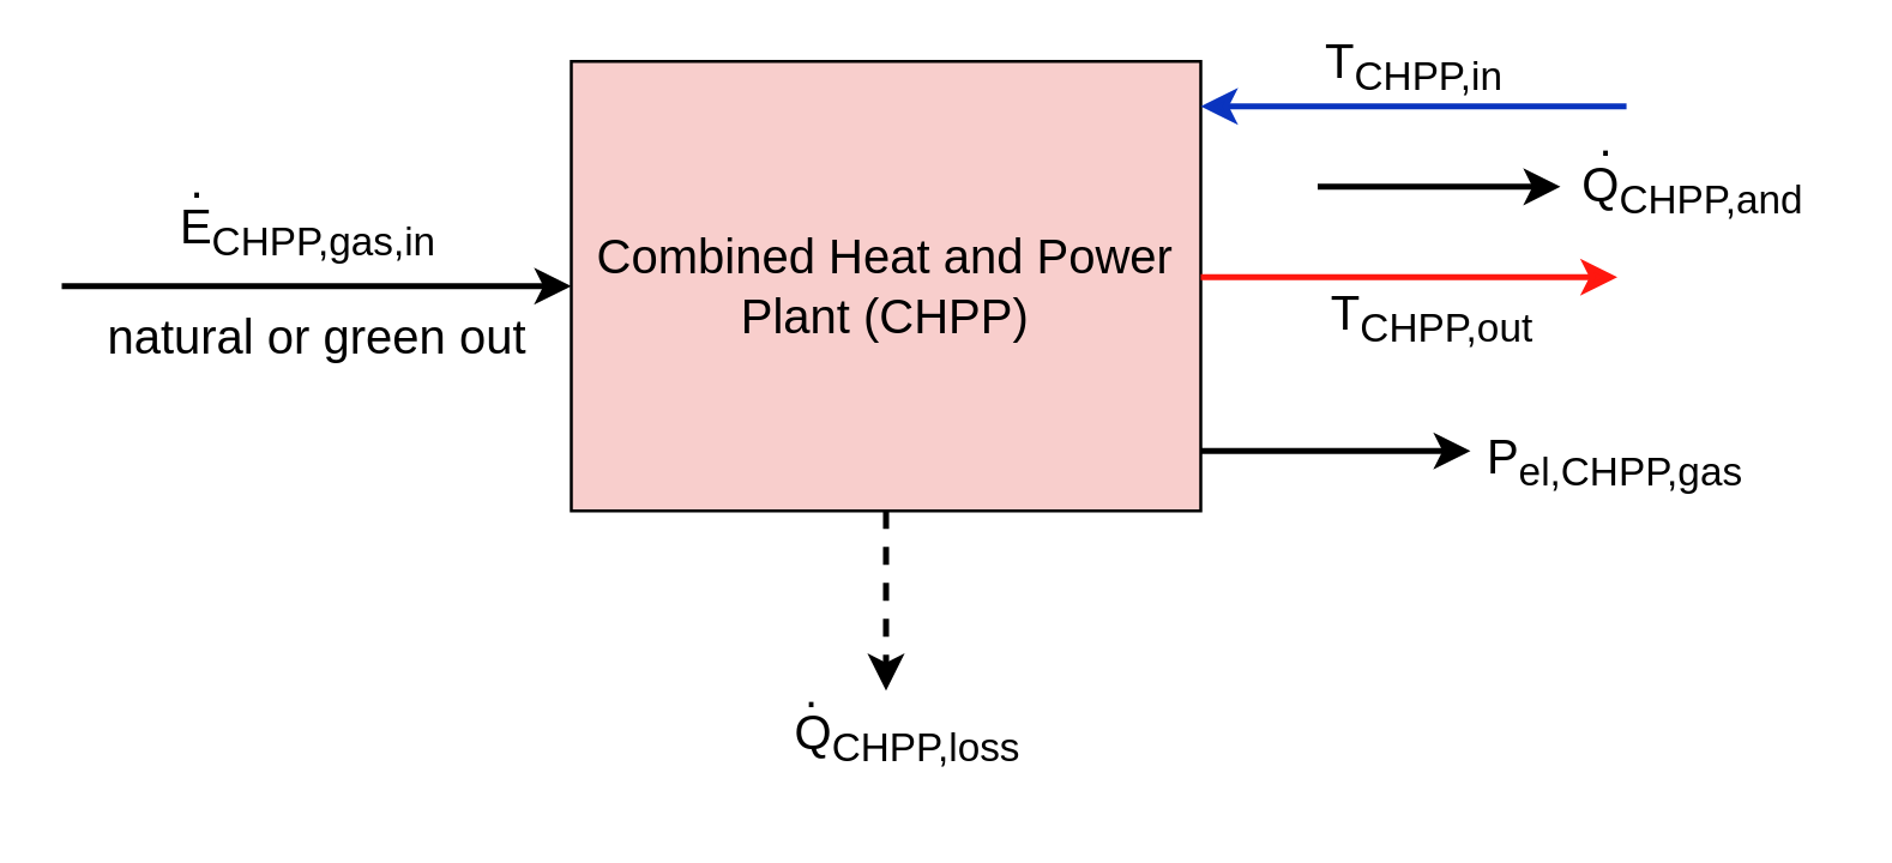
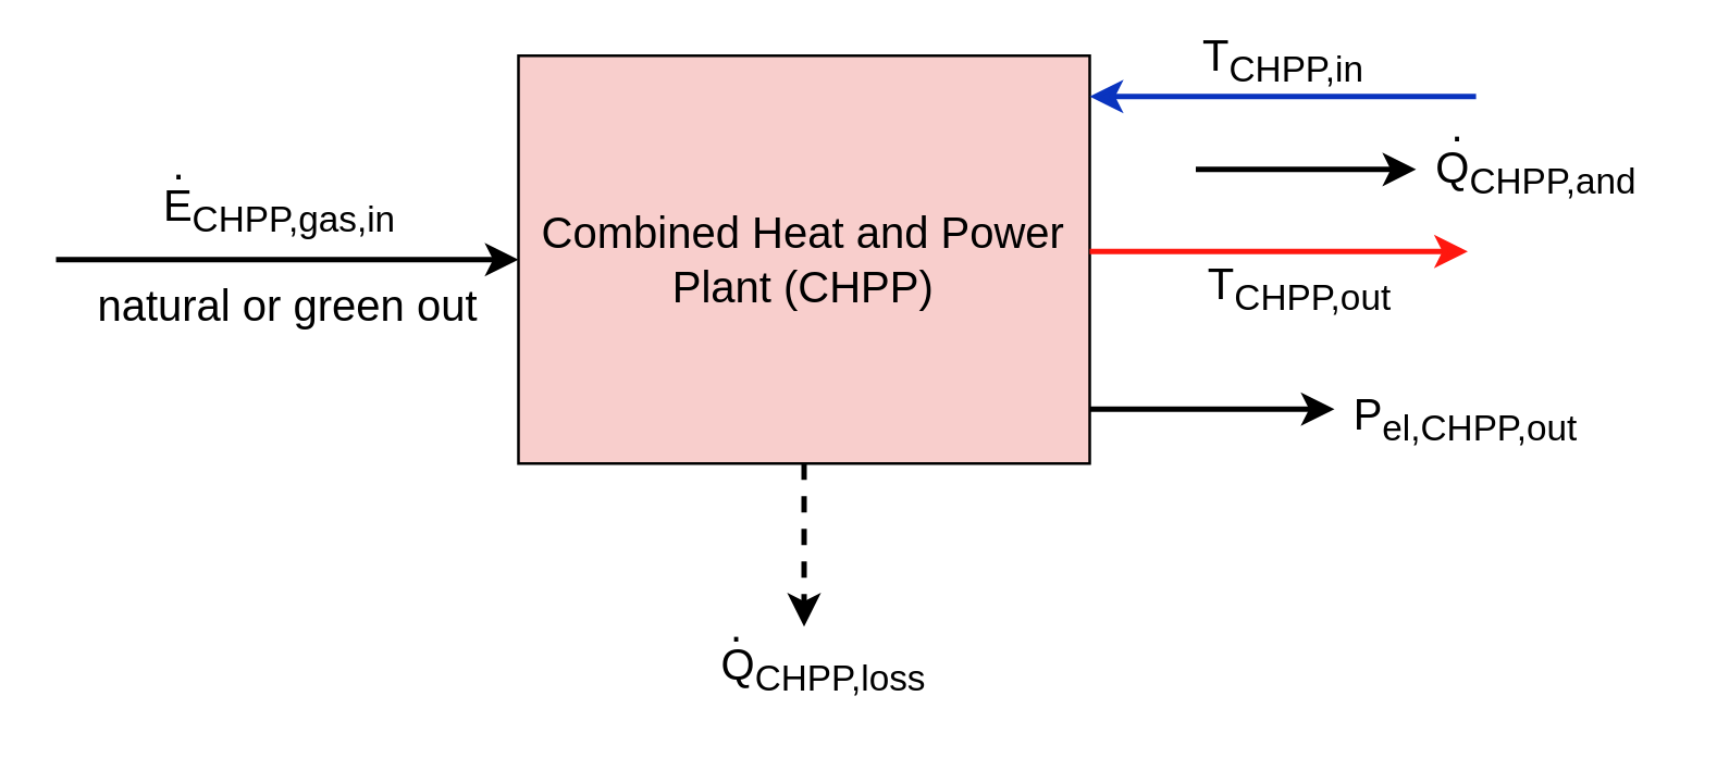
  <mxCell id="0" />
  <mxCell id="1" parent="0" />
  <mxCell id="2" value="" style="endArrow=classic;html=1;rounded=0;fontSize=16;entryX=0;entryY=0.5;entryDx=0;entryDy=0;strokeWidth=2;" parent="1" target="14" edge="1"><mxGeometry width="50" height="50" relative="1" as="geometry"><mxPoint x="20" y="95" as="sourcePoint" /><mxPoint x="130" y="110" as="targetPoint" /></mxGeometry></mxCell>
  <mxCell id="3" value="natural or green out" style="text;html=1;align=center;verticalAlign=middle;resizable=0;points=[];autosize=1;strokeColor=none;fillColor=none;fontSize=16;" parent="1" vertex="1"><mxGeometry x="20" y="97" width="170" height="30" as="geometry" /></mxCell>
  <mxCell id="4" value="&lt;font style=&quot;font-size: 16px;&quot;&gt;E&lt;sub&gt;CHPP,g&lt;/sub&gt;&lt;sub style=&quot;&quot;&gt;as,in&lt;/sub&gt;&lt;/font&gt;" style="text;html=1;align=center;verticalAlign=middle;resizable=0;points=[];autosize=1;strokeColor=none;fillColor=none;fontSize=16;" parent="1" vertex="1"><mxGeometry x="47" y="57" width="110" height="40" as="geometry" /></mxCell>
  <mxCell id="5" value="." style="text;html=1;align=center;verticalAlign=middle;resizable=0;points=[];autosize=1;strokeColor=none;fillColor=none;fontSize=16;" parent="1" vertex="1"><mxGeometry x="50" y="45" width="30" height="30" as="geometry" /></mxCell>
  <mxCell id="6" value="" style="endArrow=classic;html=1;rounded=0;fontSize=16;strokeWidth=2;" parent="1" edge="1"><mxGeometry width="50" height="50" relative="1" as="geometry"><mxPoint x="439" y="61.83" as="sourcePoint" /><mxPoint x="520" y="61.83" as="targetPoint" /></mxGeometry></mxCell>
  <mxCell id="7" value="" style="endArrow=classic;html=1;rounded=0;fontSize=16;strokeWidth=2;" parent="1" edge="1"><mxGeometry width="50" height="50" relative="1" as="geometry"><mxPoint x="390" y="150" as="sourcePoint" /><mxPoint x="490" y="150" as="targetPoint" /></mxGeometry></mxCell>
  <mxCell id="8" value="" style="endArrow=classic;html=1;rounded=0;fontSize=16;strokeWidth=2;dashed=1;" parent="1" edge="1"><mxGeometry width="50" height="50" relative="1" as="geometry"><mxPoint x="295" y="170" as="sourcePoint" /><mxPoint x="295" y="230" as="targetPoint" /></mxGeometry></mxCell>
  <mxCell id="9" value="Q&lt;sub&gt;CHPP,and&lt;/sub&gt;" style="text;html=1;align=center;verticalAlign=middle;resizable=0;points=[];autosize=1;strokeColor=none;fillColor=none;fontSize=16;" parent="1" vertex="1"><mxGeometry x="519" y="43" width="90" height="40" as="geometry" /></mxCell>
- <mxCell id="10" value="P&lt;sub&gt;el,CHPP,gas&lt;/sub&gt;" style="text;html=1;align=center;verticalAlign=middle;resizable=0;points=[];autosize=1;strokeColor=none;fillColor=none;fontSize=16;" parent="1" vertex="1"><mxGeometry x="483" y="134" width="110" height="40" as="geometry" /></mxCell>
+ <mxCell id="10" value="P&lt;sub&gt;el,CHPP,out&lt;/sub&gt;" style="text;html=1;align=center;verticalAlign=middle;resizable=0;points=[];autosize=1;strokeColor=none;fillColor=none;fontSize=16;" parent="1" vertex="1"><mxGeometry x="483" y="134" width="110" height="40" as="geometry" /></mxCell>
  <mxCell id="11" value="Q&lt;sub&gt;CHPP,loss&lt;/sub&gt;" style="text;html=1;align=center;verticalAlign=middle;resizable=0;points=[];autosize=1;strokeColor=none;fillColor=none;fontSize=16;" parent="1" vertex="1"><mxGeometry x="252" y="226" width="100" height="40" as="geometry" /></mxCell>
  <mxCell id="12" value="." style="text;html=1;align=center;verticalAlign=middle;resizable=0;points=[];autosize=1;strokeColor=none;fillColor=none;fontSize=16;" parent="1" vertex="1"><mxGeometry x="255" y="215" width="30" height="30" as="geometry" /></mxCell>
  <mxCell id="13" value="." style="text;html=1;align=center;verticalAlign=middle;resizable=0;points=[];autosize=1;strokeColor=none;fillColor=none;fontSize=16;" parent="1" vertex="1"><mxGeometry x="520" y="31" width="30" height="30" as="geometry" /></mxCell>
  <mxCell id="14" value="&lt;font style=&quot;font-size: 16px;&quot;&gt;Combined Heat and Power Plant (CHPP)&lt;/font&gt;" style="rounded=0;whiteSpace=wrap;html=1;fillColor=#f8cecc;" parent="1" vertex="1"><mxGeometry x="190" y="20" width="210" height="150" as="geometry" /></mxCell>
  <mxCell id="15" value="" style="endArrow=classic;html=1;rounded=0;fontSize=19;entryX=-0.009;entryY=0.171;entryDx=0;entryDy=0;entryPerimeter=0;fillColor=#dae8fc;strokeColor=#0A34BF;strokeWidth=2;" parent="1" edge="1"><mxGeometry width="50" height="50" relative="1" as="geometry"><mxPoint x="542.03" y="35" as="sourcePoint" /><mxPoint x="400" y="35" as="targetPoint" /></mxGeometry></mxCell>
  <mxCell id="16" value="&lt;font style=&quot;font-size: 16px;&quot;&gt;T&lt;sub style=&quot;&quot;&gt;CHPP,in&lt;/sub&gt;&lt;/font&gt;" style="edgeLabel;html=1;align=center;verticalAlign=middle;resizable=0;points=[];fontSize=16;" parent="15" vertex="1" connectable="0"><mxGeometry x="-0.447" y="-1" relative="1" as="geometry"><mxPoint x="-33" y="-13" as="offset" /></mxGeometry></mxCell>
  <mxCell id="17" value="" style="endArrow=classic;html=1;rounded=0;fontSize=19;strokeColor=#FF170F;strokeWidth=2;" parent="1" edge="1"><mxGeometry width="50" height="50" relative="1" as="geometry"><mxPoint x="400" y="92" as="sourcePoint" /><mxPoint x="539" y="92" as="targetPoint" /></mxGeometry></mxCell>
  <mxCell id="18" value="&lt;font style=&quot;font-size: 16px;&quot;&gt;T&lt;sub style=&quot;&quot;&gt;CHPP,out&lt;/sub&gt;&lt;/font&gt;" style="edgeLabel;html=1;align=center;verticalAlign=middle;resizable=0;points=[];fontSize=16;" parent="17" vertex="1" connectable="0"><mxGeometry x="-0.447" y="-1" relative="1" as="geometry"><mxPoint x="38" y="12" as="offset" /></mxGeometry></mxCell>
